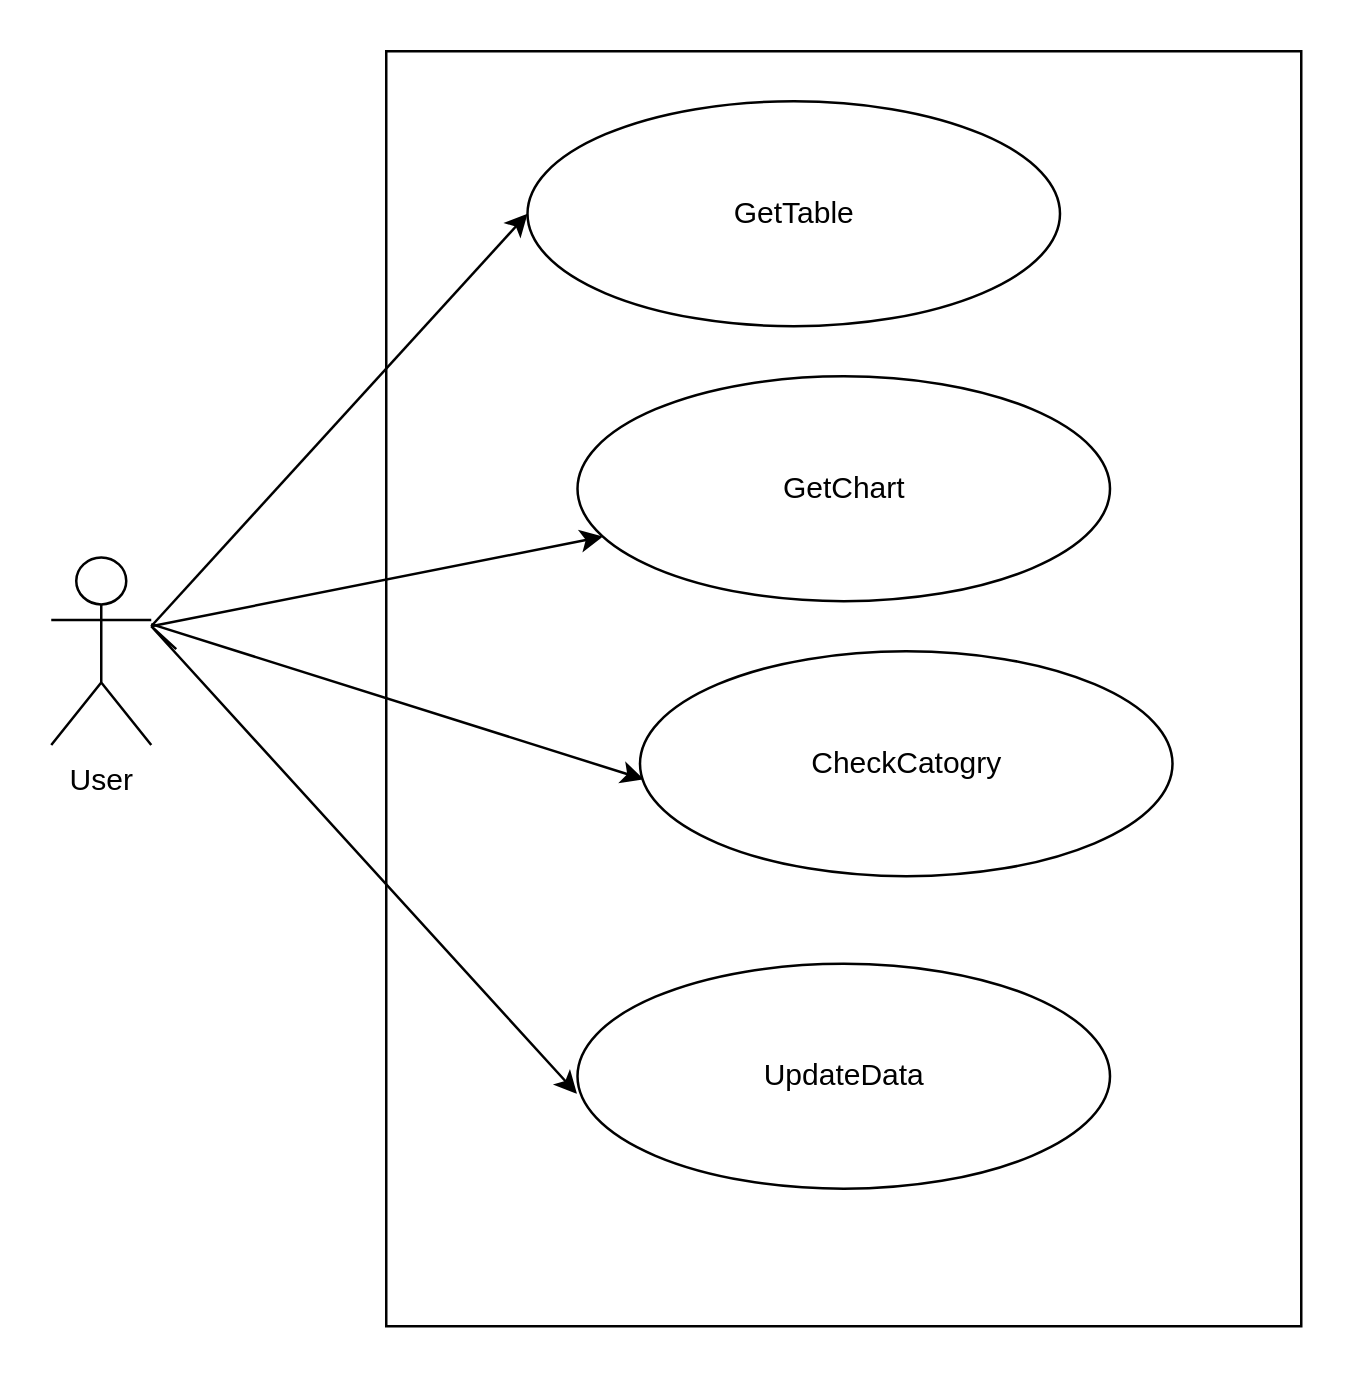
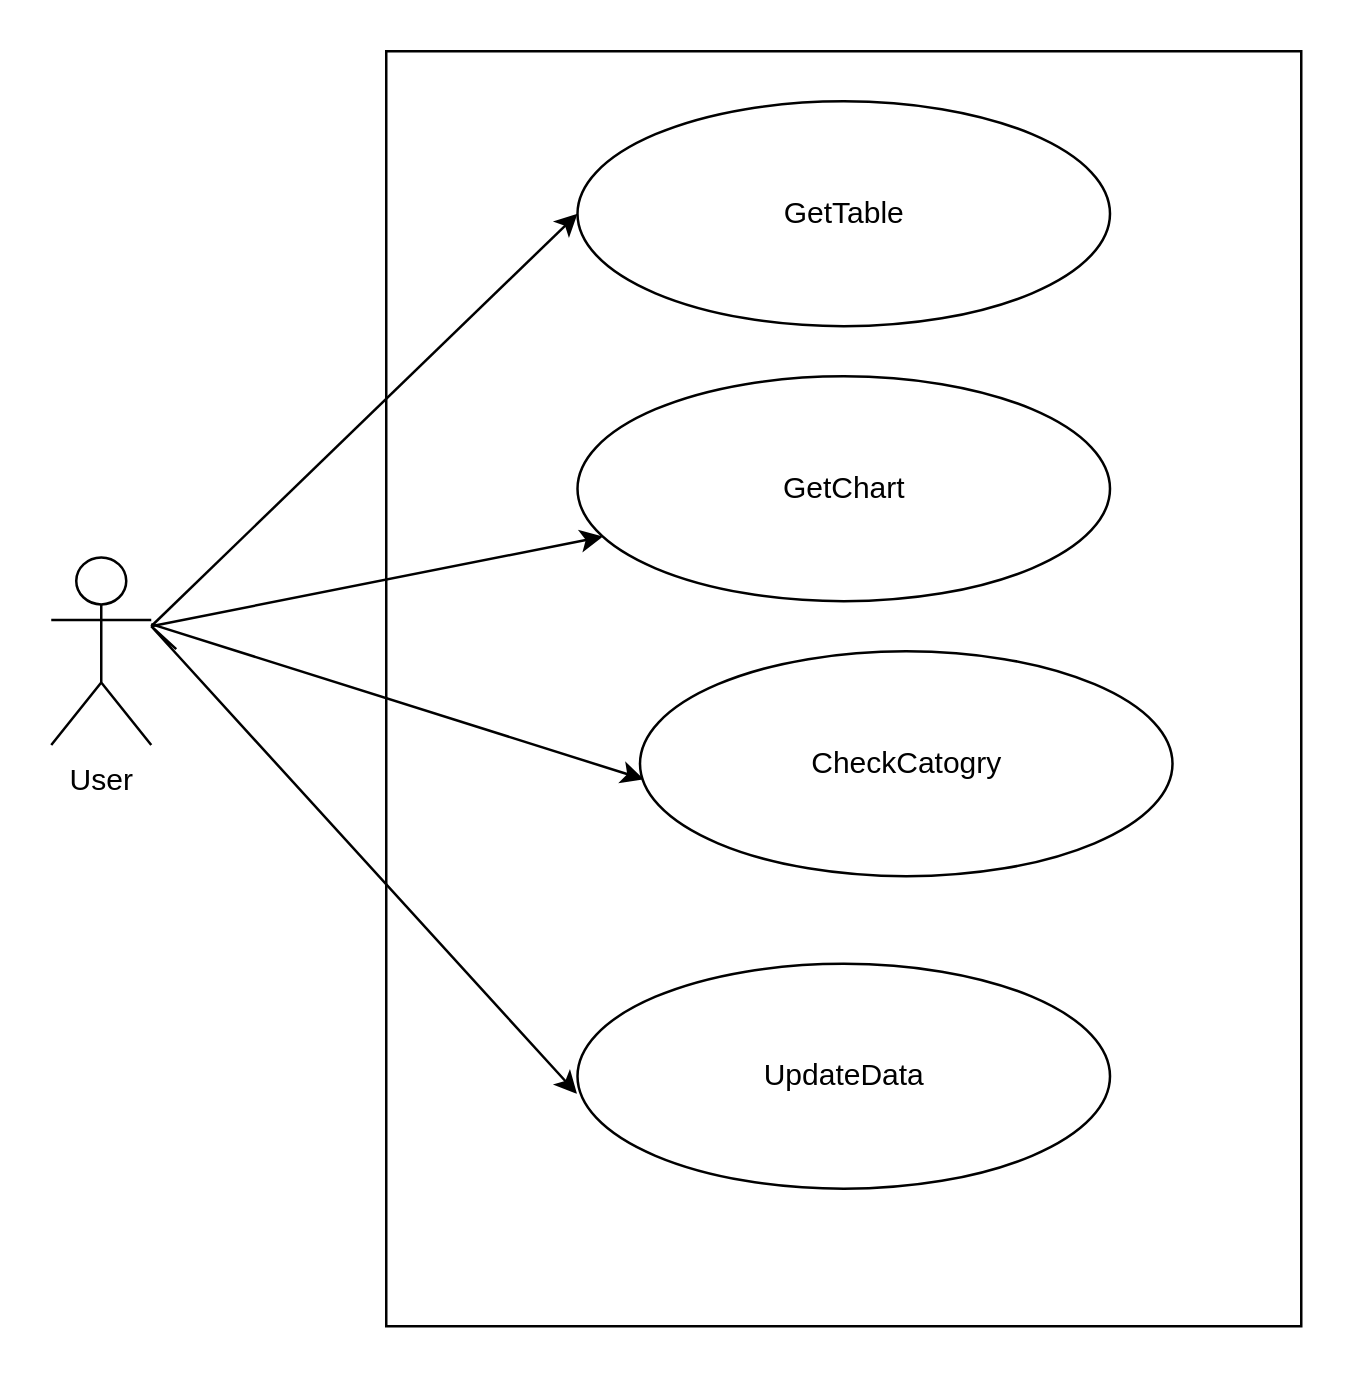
  <mxCell id="0" />
  <mxCell id="1" parent="0" />
  <mxCell id="2" value="User" style="shape=umlActor;verticalLabelPosition=bottom;verticalAlign=top;html=1;" vertex="1" parent="1"><mxGeometry x="20" y="222.5" width="40" height="75" as="geometry" /></mxCell>
  <mxCell id="3" value="" style="html=1;" vertex="1" parent="1"><mxGeometry x="154" y="20" width="366" height="510" as="geometry" /></mxCell>
- <mxCell id="4" value="GetTable" style="ellipse;whiteSpace=wrap;html=1;" vertex="1" parent="1"><mxGeometry x="210.5" y="40" width="213" height="90" as="geometry" /></mxCell>
+ <mxCell id="4" value="GetTable" style="ellipse;whiteSpace=wrap;html=1;" vertex="1" parent="1"><mxGeometry x="230.5" y="40" width="213" height="90" as="geometry" /></mxCell>
  <mxCell id="5" value="GetChart" style="ellipse;whiteSpace=wrap;html=1;" vertex="1" parent="1"><mxGeometry x="230.5" y="150" width="213" height="90" as="geometry" /></mxCell>
  <mxCell id="6" value="CheckCatogry" style="ellipse;whiteSpace=wrap;html=1;" vertex="1" parent="1"><mxGeometry x="255.5" y="260" width="213" height="90" as="geometry" /></mxCell>
  <mxCell id="7" value="" style="endArrow=classic;html=1;rounded=0;entryX=0;entryY=0.5;entryDx=0;entryDy=0;" edge="1" parent="1" target="4"><mxGeometry width="50" height="50" relative="1" as="geometry"><mxPoint x="60" y="250" as="sourcePoint" /><mxPoint x="380" y="230" as="targetPoint" /><Array as="points"><mxPoint x="60" y="250" /></Array></mxGeometry></mxCell>
  <mxCell id="8" value="" style="endArrow=classic;html=1;rounded=0;" edge="1" parent="1" target="5"><mxGeometry width="50" height="50" relative="1" as="geometry"><mxPoint x="60" y="250" as="sourcePoint" /><mxPoint x="282.651" y="140.857" as="targetPoint" /><Array as="points"><mxPoint x="60" y="250" /></Array></mxGeometry></mxCell>
  <mxCell id="9" value="" style="endArrow=classic;html=1;rounded=0;entryX=0.007;entryY=0.569;entryDx=0;entryDy=0;entryPerimeter=0;" edge="1" parent="1" target="6"><mxGeometry width="50" height="50" relative="1" as="geometry"><mxPoint x="60" y="249.14" as="sourcePoint" /><mxPoint x="272.651" y="129.997" as="targetPoint" /><Array as="points"><mxPoint x="60" y="249.14" /></Array></mxGeometry></mxCell>
  <mxCell id="10" value="UpdateData" style="ellipse;whiteSpace=wrap;html=1;" vertex="1" parent="1"><mxGeometry x="230.5" y="385" width="213" height="90" as="geometry" /></mxCell>
  <mxCell id="11" value="" style="endArrow=classic;html=1;rounded=0;entryX=-0.001;entryY=0.578;entryDx=0;entryDy=0;entryPerimeter=0;" edge="1" parent="1" target="10"><mxGeometry width="50" height="50" relative="1" as="geometry"><mxPoint x="70" y="259.14" as="sourcePoint" /><mxPoint x="241.991" y="341.21" as="targetPoint" /><Array as="points"><mxPoint x="60" y="250" /></Array></mxGeometry></mxCell>
